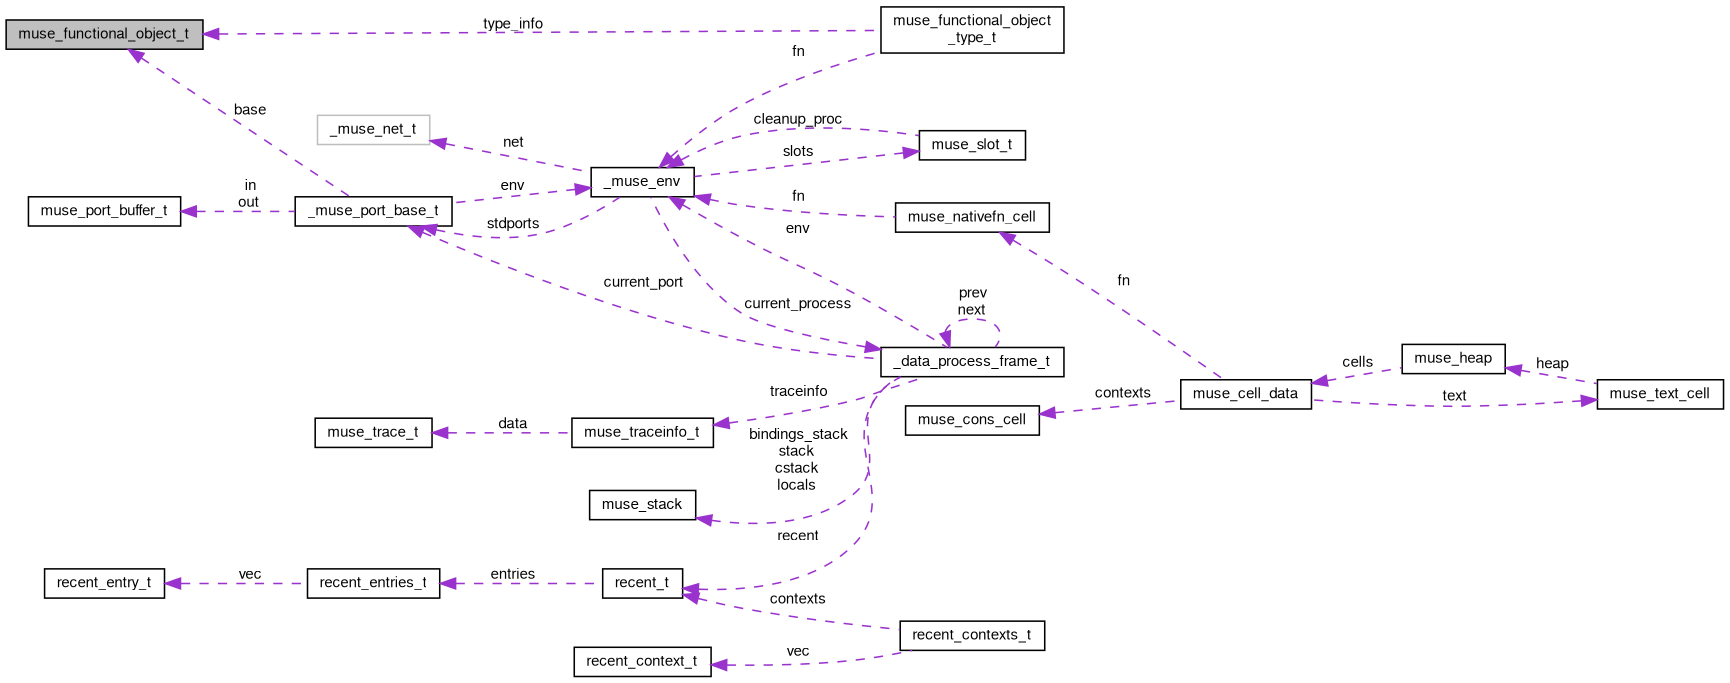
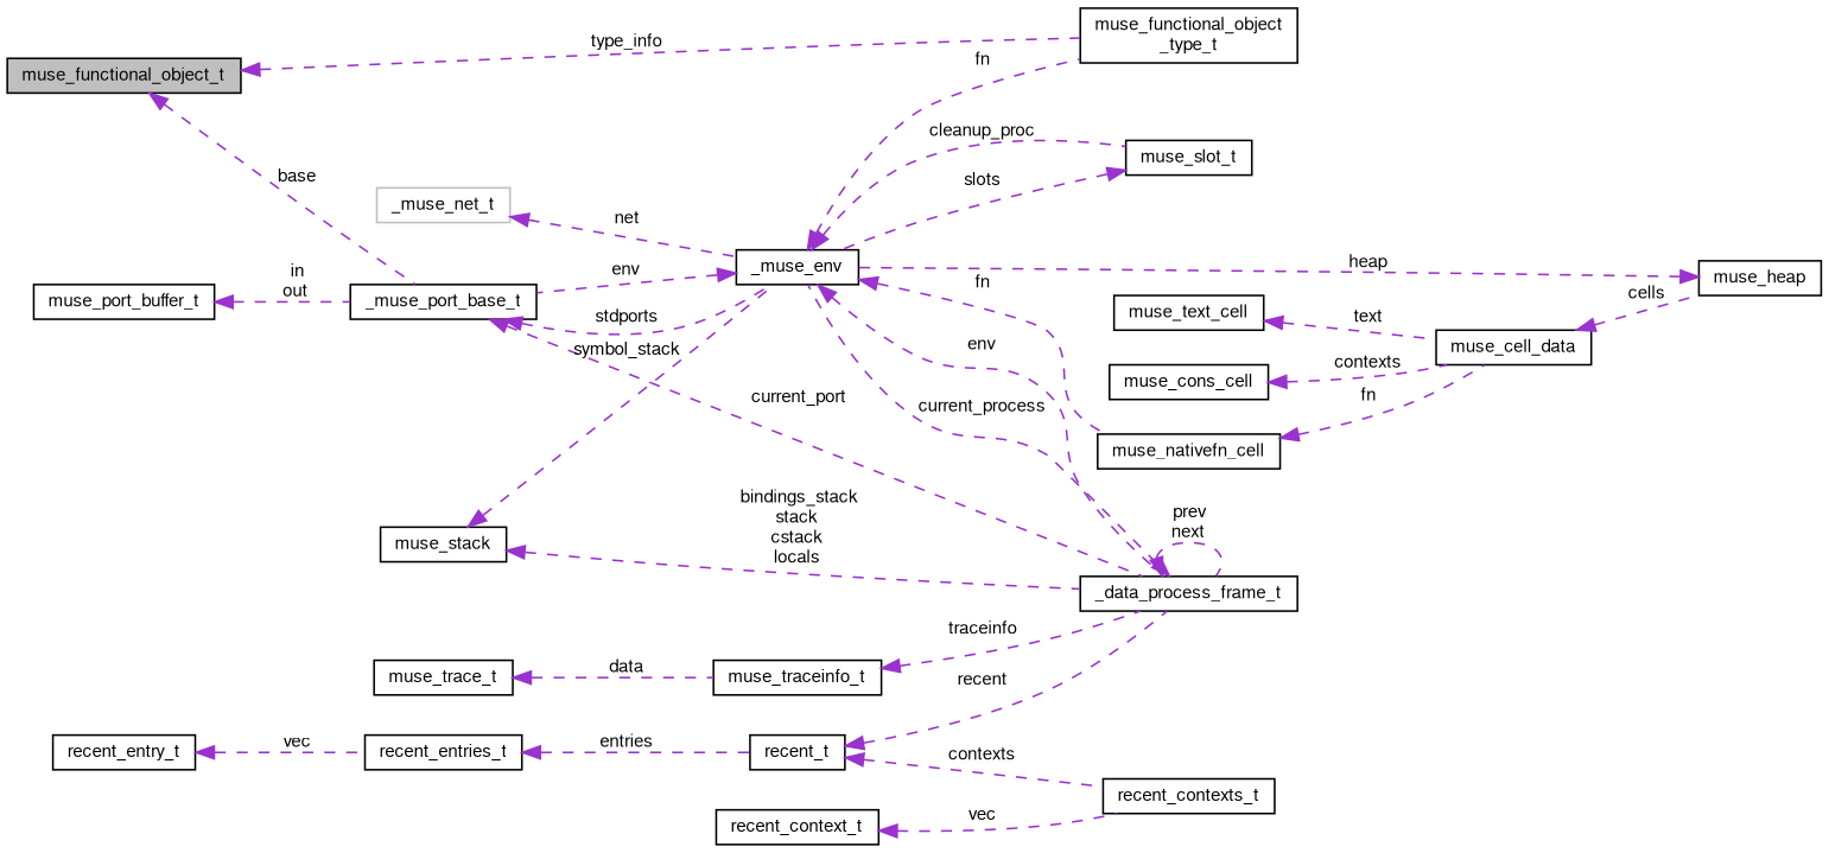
  digraph {
    rankdir=LR
    node [color=black fillcolor=white fontname=FreeSans fontsize=10 shape=record style=filled]
    edge [color=darkorchid3 dir=back fontname=FreeSans fontsize=10 labelfontname=FreeSans labelfontsize=10 style=dashed]
    n1 [fillcolor=grey75 fontcolor=black height=0.2 label=muse_functional_object_t width=0.4]
    n2 [height=0.2 label=_muse_port_base_t width=0.4]
    n3 [height=0.2 label="muse_functional_object\l_type_t" width=0.4]
    n4 [height=0.2 label=_muse_env width=0.4]
    n5 [height=0.2 label=_data_process_frame_t width=0.4]
    n6 [height=0.2 label=muse_nativefn_cell width=0.4]
    n7 [height=0.2 label=muse_slot_t width=0.4]
    n8 [height=0.2 label=muse_cell_data width=0.4]
    n9 [height=0.2 label=muse_port_buffer_t width=0.4]
    n10 [height=0.2 label=muse_heap width=0.4]
    n11 [height=0.2 label=muse_cons_cell width=0.4]
    n12 [height=0.2 label=muse_text_cell width=0.4]
    n13 [height=0.2 label=muse_stack width=0.4]
    n14 [color=grey75 height=0.2 label=_muse_net_t width=0.4]
    n15 [height=0.2 label=muse_traceinfo_t width=0.4]
    n16 [height=0.2 label=muse_trace_t width=0.4]
    n17 [height=0.2 label=recent_t width=0.4]
    n18 [height=0.2 label=recent_contexts_t width=0.4]
    n19 [height=0.2 label=recent_context_t width=0.4]
    n20 [height=0.2 label=recent_entries_t width=0.4]
    n21 [height=0.2 label=recent_entry_t width=0.4]
    n1 -> n2 [label=" base"]
    n1 -> n3 [label=" type_info"]
    n2 -> n4 [label=" stdports"]
    n2 -> n5 [label=" current_port"]
    n4 -> n2 [label=" env"]
    n4 -> n3 [label=" fn"]
    n4 -> n5 [label=" env"]
    n4 -> n6 [label=" fn"]
    n4 -> n7 [label=" cleanup_proc"]
    n5 -> n4 [label=" current_process"]
    n5 -> n5 [label=" prev\nnext"]
    n6 -> n8 [label=" fn"]
    n7 -> n4 [label=" slots"]
    n8 -> n10 [label=" cells"]
    n9 -> n2 [label=" in\nout"]
-   n10 -> n12 [label=" heap"]
+   n10 -> n4 [label=" heap"]
    n11 -> n8 [label=" contexts"]
    n12 -> n8 [label=" text"]
+   n13 -> n4 [label=" symbol_stack"]
    n13 -> n5 [label=" bindings_stack\nstack\ncstack\nlocals"]
    n14 -> n4 [label=" net"]
    n15 -> n5 [label=" traceinfo"]
    n16 -> n15 [label=" data"]
    n17 -> n5 [label=" recent"]
    n17 -> n18 [label=" contexts"]
    n19 -> n18 [label=" vec"]
    n20 -> n17 [label=" entries"]
    n21 -> n20 [label=" vec"]
  }
